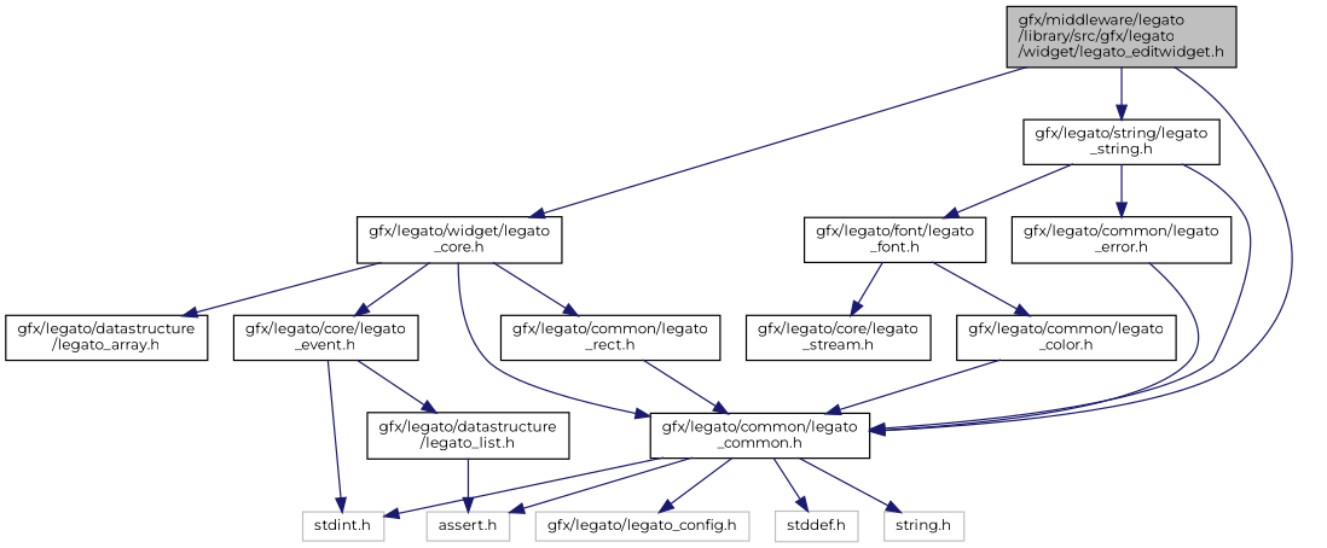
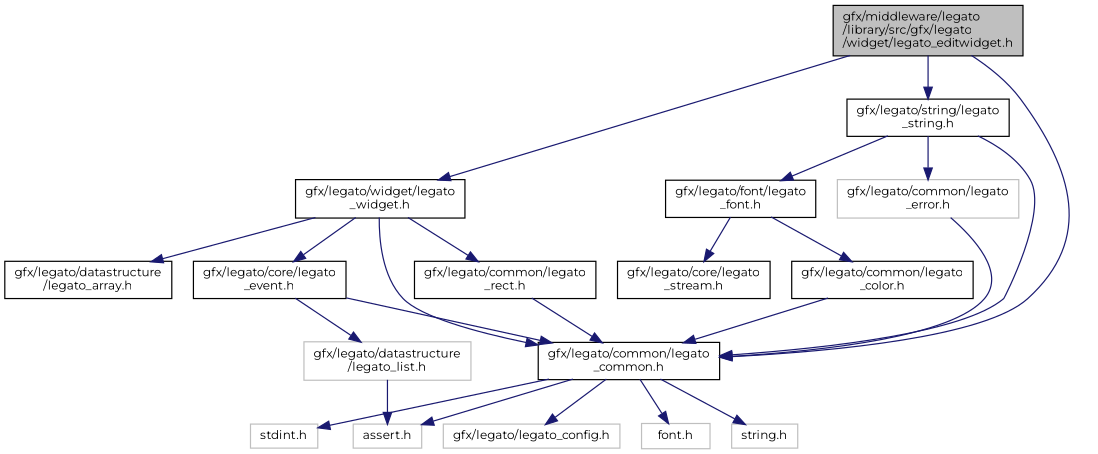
  digraph {
    fontname=Montserrat
    node [color=black fillcolor=white fontname=Montserrat fontsize=10 shape=record style=filled]
    edge [color=midnightblue fontname=Montserrat fontsize=10 labelfontname=Helvetica labelfontsize=10 style=solid]
    n1 [fillcolor=grey75 fontcolor=black height=0.2 label="gfx/middleware/legato\l/library/src/gfx/legato\l/widget/legato_editwidget.h" width=0.4]
    n2 [height=0.2 label="gfx/legato/common/legato\l_common.h" width=0.4]
-   n3 [height=0.2 label="gfx/legato/widget/legato\l_core.h" width=0.4]
+   n3 [height=0.2 label="gfx/legato/widget/legato\l_widget.h" width=0.4]
    n4 [height=0.2 label="gfx/legato/string/legato\l_string.h" width=0.4]
    n5 [color=grey75 height=0.2 label="gfx/legato/legato_config.h" width=0.4]
-   n6 [color=grey75 height=0.2 label="stddef.h" width=0.4]
+   n6 [color=grey75 height=0.2 label="font.h" width=0.4]
    n7 [color=grey75 height=0.2 label="assert.h" width=0.4]
    n8 [color=grey75 height=0.2 label="string.h" width=0.4]
    n9 [color=grey75 height=0.2 label="stdint.h" width=0.4]
    n10 [height=0.2 label="gfx/legato/common/legato\l_rect.h" width=0.4]
    n11 [height=0.2 label="gfx/legato/core/legato\l_event.h" width=0.4]
    n12 [height=0.2 label="gfx/legato/datastructure\l/legato_array.h" width=0.4]
    n13 [height=0.2 label="gfx/legato/font/legato\l_font.h" width=0.4]
-   n14 [height=0.2 label="gfx/legato/common/legato\l_error.h" width=0.4]
-   n15 [height=0.2 label="gfx/legato/datastructure\l/legato_list.h" width=0.4]
+   n14 [color=grey75 height=0.2 label="gfx/legato/common/legato\l_error.h" width=0.4]
+   n15 [color=grey75 height=0.2 label="gfx/legato/datastructure\l/legato_list.h" width=0.4]
    n16 [height=0.2 label="gfx/legato/common/legato\l_color.h" width=0.4]
    n17 [height=0.2 label="gfx/legato/core/legato\l_stream.h" width=0.4]
    n1 -> n2
    n1 -> n3
    n1 -> n4
    n2 -> n5
    n2 -> n6
    n2 -> n7
    n2 -> n8
    n2 -> n9
    n3 -> n2
    n3 -> n10
    n3 -> n11
    n3 -> n12
    n4 -> n2
    n4 -> n13
    n4 -> n14
    n10 -> n2
-   n11 -> n9
+   n11 -> n2
    n11 -> n15
    n13 -> n16
    n13 -> n17
    n14 -> n2
    n15 -> n7
    n16 -> n2
  }
